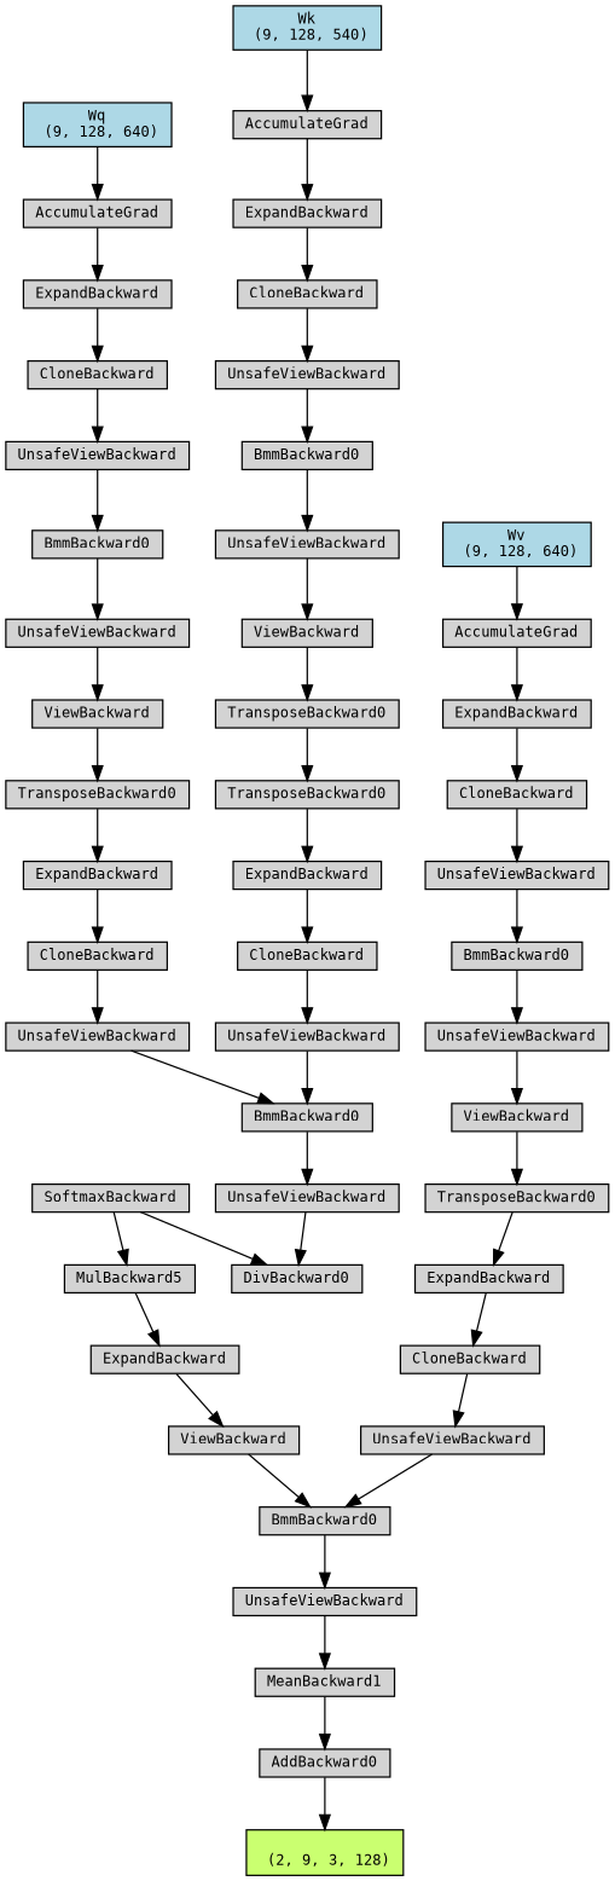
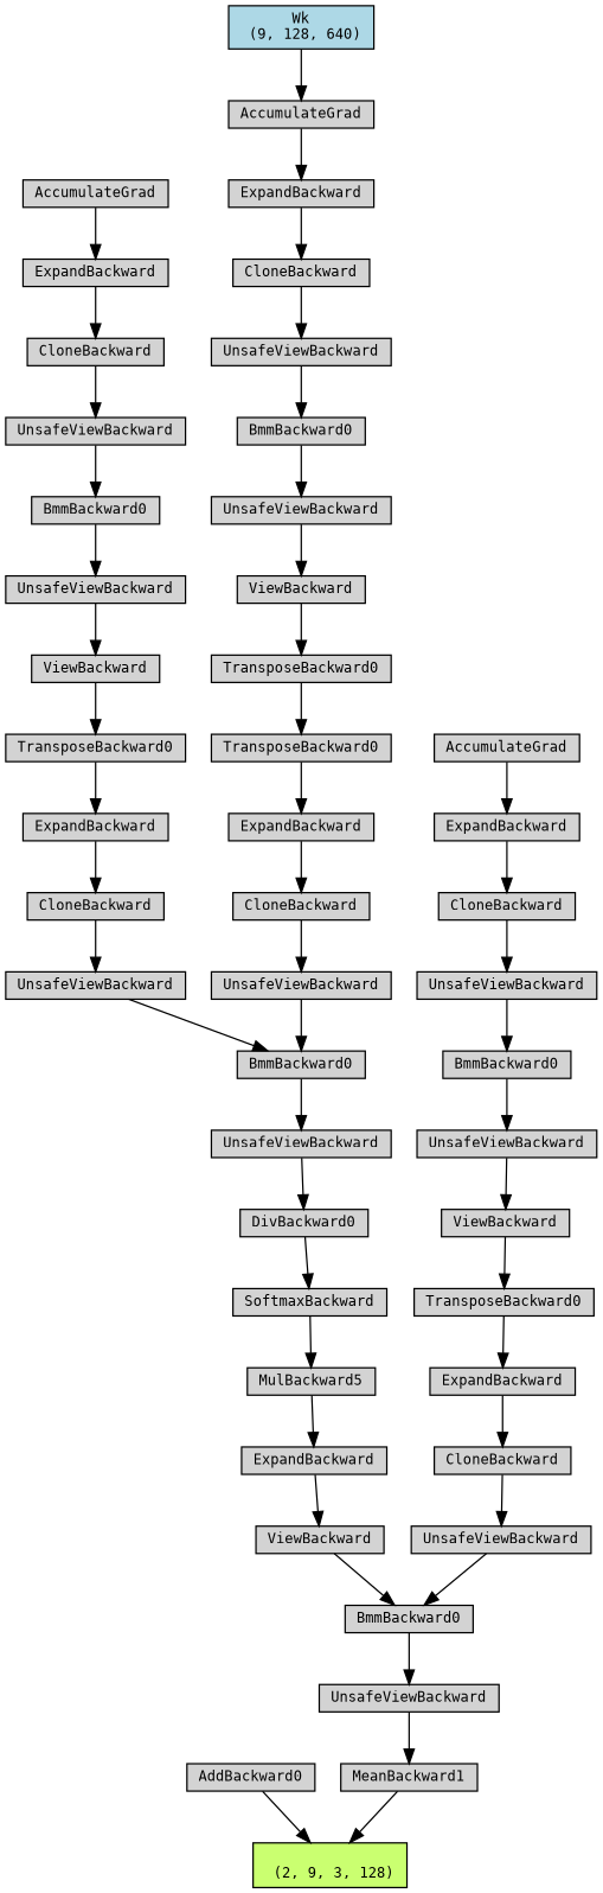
  digraph {
    node [align=left fontname=monospace fontsize=10 ranksep=0.1 shape=box style=filled]
    n1 [fillcolor=darkolivegreen1 height=0.2 label="\n (2, 9, 3, 128)"]
    n2 [height=0.2 label=AddBackward0]
    n3 [height=0.2 label=MeanBackward1]
    n4 [height=0.2 label=UnsafeViewBackward]
    n5 [height=0.2 label=BmmBackward0]
    n6 [height=0.2 label=ViewBackward]
    n7 [height=0.2 label=ExpandBackward]
    n8 [height=0.2 label=MulBackward5]
    n9 [height=0.2 label=SoftmaxBackward]
    n10 [height=0.2 label=DivBackward0]
    n11 [height=0.2 label=UnsafeViewBackward]
    n12 [height=0.2 label=BmmBackward0]
    n13 [height=0.2 label=UnsafeViewBackward]
    n14 [height=0.2 label=CloneBackward]
    n15 [height=0.2 label=ExpandBackward]
    n16 [height=0.2 label=TransposeBackward0]
    n17 [height=0.2 label=ViewBackward]
    n18 [height=0.2 label=UnsafeViewBackward]
    n19 [height=0.2 label=BmmBackward0]
    n20 [height=0.2 label=UnsafeViewBackward]
    n21 [height=0.2 label=CloneBackward]
    n22 [height=0.2 label=ExpandBackward]
    n23 [height=0.2 label=AccumulateGrad]
-   n24 [fillcolor=lightblue height=0.2 label="Wq\n (9, 128, 640)"]
    n25 [height=0.2 label=UnsafeViewBackward]
    n26 [height=0.2 label=CloneBackward]
    n27 [height=0.2 label=ExpandBackward]
    n28 [height=0.2 label=TransposeBackward0]
    n29 [height=0.2 label=TransposeBackward0]
    n30 [height=0.2 label=ViewBackward]
    n31 [height=0.2 label=UnsafeViewBackward]
    n32 [height=0.2 label=BmmBackward0]
    n33 [height=0.2 label=UnsafeViewBackward]
    n34 [height=0.2 label=CloneBackward]
    n35 [height=0.2 label=ExpandBackward]
    n36 [height=0.2 label=AccumulateGrad]
-   n37 [fillcolor=lightblue height=0.2 label="Wk\n (9, 128, 540)"]
+   n37 [fillcolor=lightblue height=0.2 label="Wk\n (9, 128, 640)"]
    n38 [height=0.2 label=UnsafeViewBackward]
    n39 [height=0.2 label=CloneBackward]
    n40 [height=0.2 label=ExpandBackward]
    n41 [height=0.2 label=TransposeBackward0]
    n42 [height=0.2 label=ViewBackward]
    n43 [height=0.2 label=UnsafeViewBackward]
    n44 [height=0.2 label=BmmBackward0]
    n45 [height=0.2 label=UnsafeViewBackward]
    n46 [height=0.2 label=CloneBackward]
    n47 [height=0.2 label=ExpandBackward]
    n48 [height=0.2 label=AccumulateGrad]
-   n49 [fillcolor=lightblue height=0.2 label="Wv\n (9, 128, 640)"]
    n2 -> n1
-   n3 -> n2
+   n3 -> n1
    n4 -> n3
    n5 -> n4
    n6 -> n5
    n7 -> n6
    n8 -> n7
    n9 -> n8
-   n9 -> n10
+   n10 -> n9
    n11 -> n10
    n12 -> n11
    n13 -> n12
    n14 -> n13
    n15 -> n14
    n16 -> n15
    n17 -> n16
    n18 -> n17
    n19 -> n18
    n20 -> n19
    n21 -> n20
    n22 -> n21
    n23 -> n22
-   n24 -> n23
    n25 -> n12
    n26 -> n25
    n27 -> n26
    n28 -> n27
    n29 -> n28
    n30 -> n29
    n31 -> n30
    n32 -> n31
    n33 -> n32
    n34 -> n33
    n35 -> n34
    n36 -> n35
    n37 -> n36
    n38 -> n5
    n39 -> n38
    n40 -> n39
    n41 -> n40
    n42 -> n41
    n43 -> n42
    n44 -> n43
    n45 -> n44
    n46 -> n45
    n47 -> n46
    n48 -> n47
-   n49 -> n48
  }
